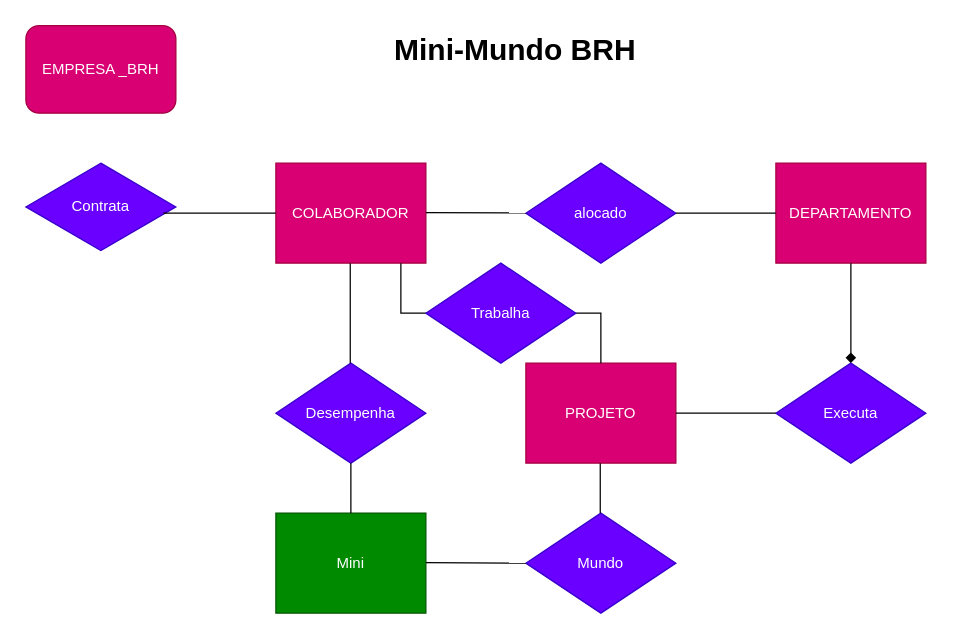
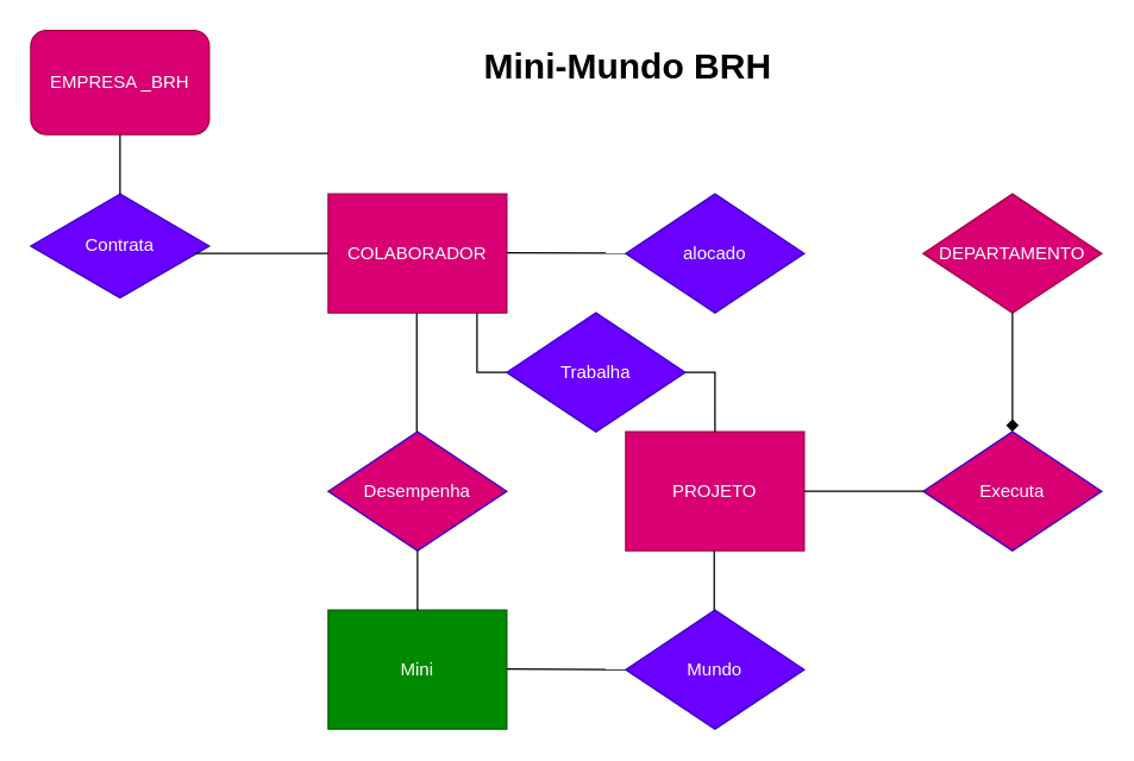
  <mxCell id="0" />
  <mxCell id="1" parent="0" />
  <mxCell id="2" value="EMPRESA _BRH" style="whiteSpace=wrap;html=1;fillColor=#d80073;fontColor=#ffffff;strokeColor=#A50040;rounded=1;" vertex="1" parent="1"><mxGeometry x="20" y="20" width="120" height="70" as="geometry" /></mxCell>
  <mxCell id="3" value="COLABORADOR" style="rounded=0;whiteSpace=wrap;html=1;fillColor=#d80073;fontColor=#ffffff;strokeColor=#A50040;" vertex="1" parent="1"><mxGeometry x="220" y="130" width="120" height="80" as="geometry" /></mxCell>
- <mxCell id="4" value="DEPARTAMENTO" style="rounded=0;whiteSpace=wrap;html=1;fillColor=#d80073;fontColor=#ffffff;strokeColor=#A50040;" vertex="1" parent="1"><mxGeometry x="620" y="130" width="120" height="80" as="geometry" /></mxCell>
+ <mxCell id="4" value="DEPARTAMENTO" style="rhombus;whiteSpace=wrap;html=1;fillColor=#d80073;fontColor=#ffffff;strokeColor=#A50040;" vertex="1" parent="1"><mxGeometry x="620" y="130" width="120" height="80" as="geometry" /></mxCell>
  <mxCell id="5" value="PROJETO" style="rounded=0;whiteSpace=wrap;html=1;fillColor=#d80073;fontColor=#ffffff;strokeColor=#A50040;" vertex="1" parent="1"><mxGeometry x="420" y="290" width="120" height="80" as="geometry" /></mxCell>
  <mxCell id="6" value="Contrata" style="rhombus;whiteSpace=wrap;html=1;fillColor=#6a00ff;fontColor=#ffffff;strokeColor=#3700CC;" vertex="1" parent="1"><mxGeometry x="20" y="130" width="120" height="70" as="geometry" /></mxCell>
  <mxCell id="7" value="alocado" style="rhombus;whiteSpace=wrap;html=1;fillColor=#6a00ff;fontColor=#ffffff;strokeColor=#3700CC;" vertex="1" parent="1"><mxGeometry x="420" y="130" width="120" height="80" as="geometry" /></mxCell>
- <mxCell id="8" value="Executa" style="rhombus;whiteSpace=wrap;html=1;fillColor=#6a00ff;fontColor=#ffffff;strokeColor=#3700CC;" vertex="1" parent="1"><mxGeometry x="620" y="290" width="120" height="80" as="geometry" /></mxCell>
- <mxCell id="9" value="Desempenha" style="rhombus;whiteSpace=wrap;html=1;fillColor=#6a00ff;fontColor=#ffffff;strokeColor=#3700CC;" vertex="1" parent="1"><mxGeometry x="220" y="290" width="120" height="80" as="geometry" /></mxCell>
+ <mxCell id="8" value="Executa" style="rhombus;whiteSpace=wrap;html=1;fillColor=#d80073;fontColor=#ffffff;strokeColor=#3700CC;" vertex="1" parent="1"><mxGeometry x="620" y="290" width="120" height="80" as="geometry" /></mxCell>
+ <mxCell id="9" value="Desempenha" style="rhombus;whiteSpace=wrap;html=1;fillColor=#d80073;fontColor=#ffffff;strokeColor=#3700CC;" vertex="1" parent="1"><mxGeometry x="220" y="290" width="120" height="80" as="geometry" /></mxCell>
  <mxCell id="10" value="Mini" style="rounded=0;whiteSpace=wrap;html=1;fillColor=#008a00;fontColor=#ffffff;strokeColor=#005700;" vertex="1" parent="1"><mxGeometry x="220" y="410" width="120" height="80" as="geometry" /></mxCell>
+ <mxCell id="11" value="" style="endArrow=none;html=1;exitX=0.5;exitY=0;exitDx=0;exitDy=0;" edge="1" parent="1" source="6" target="2"><mxGeometry width="50" height="50" relative="1" as="geometry"><mxPoint x="50" y="130" as="sourcePoint" /><mxPoint x="100" y="80" as="targetPoint" /></mxGeometry></mxCell>
  <mxCell id="12" value="" style="endArrow=none;html=1;entryX=0;entryY=0.5;entryDx=0;entryDy=0;" edge="1" parent="1" target="3"><mxGeometry width="50" height="50" relative="1" as="geometry"><mxPoint x="130" y="170" as="sourcePoint" /><mxPoint x="129.96" y="91.02" as="targetPoint" /></mxGeometry></mxCell>
- <mxCell id="13" value="" style="endArrow=none;html=1;entryX=0;entryY=0.5;entryDx=0;entryDy=0;" edge="1" parent="1" source="7" target="4"><mxGeometry width="50" height="50" relative="1" as="geometry"><mxPoint x="560" y="169.5" as="sourcePoint" /><mxPoint x="650" y="170" as="targetPoint" /></mxGeometry></mxCell>
  <mxCell id="14" value="" style="endArrow=diamond;html=1;exitX=0.5;exitY=1;exitDx=0;exitDy=0;entryX=0.5;entryY=0;entryDx=0;entryDy=0;" edge="1" parent="1" source="4" target="8"><mxGeometry width="50" height="50" relative="1" as="geometry"><mxPoint x="580" y="260" as="sourcePoint" /><mxPoint x="720" y="230" as="targetPoint" /></mxGeometry></mxCell>
  <mxCell id="15" value="" style="endArrow=none;html=1;entryX=0;entryY=0.5;entryDx=0;entryDy=0;" edge="1" parent="1" target="8"><mxGeometry width="50" height="50" relative="1" as="geometry"><mxPoint x="540" y="330" as="sourcePoint" /><mxPoint x="600" y="329.5" as="targetPoint" /></mxGeometry></mxCell>
  <mxCell id="16" value="" style="endArrow=none;html=1;" edge="1" parent="1" target="7"><mxGeometry width="50" height="50" relative="1" as="geometry"><mxPoint x="340" y="169.5" as="sourcePoint" /><mxPoint x="420" y="169.5" as="targetPoint" /></mxGeometry></mxCell>
  <mxCell id="17" value="" style="endArrow=none;html=1;exitX=0.5;exitY=1;exitDx=0;exitDy=0;entryX=0.5;entryY=0;entryDx=0;entryDy=0;" edge="1" parent="1"><mxGeometry width="50" height="50" relative="1" as="geometry"><mxPoint x="279.5" y="210" as="sourcePoint" /><mxPoint x="279.5" y="290" as="targetPoint" /></mxGeometry></mxCell>
  <mxCell id="18" value="" style="endArrow=none;html=1;" edge="1" parent="1"><mxGeometry width="50" height="50" relative="1" as="geometry"><mxPoint x="280" y="370" as="sourcePoint" /><mxPoint x="280" y="410" as="targetPoint" /></mxGeometry></mxCell>
  <mxCell id="19" value="Mundo" style="rhombus;whiteSpace=wrap;html=1;fillColor=#6a00ff;fontColor=#ffffff;strokeColor=#3700CC;" vertex="1" parent="1"><mxGeometry x="420" y="410" width="120" height="80" as="geometry" /></mxCell>
  <mxCell id="20" value="" style="endArrow=none;html=1;" edge="1" parent="1"><mxGeometry width="50" height="50" relative="1" as="geometry"><mxPoint x="479.5" y="370" as="sourcePoint" /><mxPoint x="479.5" y="410" as="targetPoint" /></mxGeometry></mxCell>
  <mxCell id="21" value="" style="endArrow=none;html=1;entryX=0;entryY=0.5;entryDx=0;entryDy=0;" edge="1" parent="1" target="19"><mxGeometry width="50" height="50" relative="1" as="geometry"><mxPoint x="340" y="449.5" as="sourcePoint" /><mxPoint x="420" y="449.5" as="targetPoint" /></mxGeometry></mxCell>
- <mxCell id="22" value="&lt;h1&gt;Mini-Mundo BRH&lt;/h1&gt;" style="text;html=1;strokeColor=none;fillColor=none;spacing=5;spacingTop=-20;whiteSpace=wrap;overflow=hidden;rounded=0;" vertex="1" parent="1"><mxGeometry x="310" y="20" width="210" height="50" as="geometry" /></mxCell>
+ <mxCell id="22" value="&lt;h1&gt;Mini-Mundo BRH&lt;/h1&gt;" style="text;html=1;strokeColor=none;fillColor=none;spacing=5;spacingTop=-20;whiteSpace=wrap;overflow=hidden;rounded=0;" vertex="1" parent="1"><mxGeometry x="320" y="25" width="210" height="50" as="geometry" /></mxCell>
  <mxCell id="23" value="" style="endArrow=none;html=1;rounded=0;" edge="1" parent="1" target="5"><mxGeometry width="50" height="50" relative="1" as="geometry"><mxPoint x="320" y="210" as="sourcePoint" /><mxPoint x="440" y="290" as="targetPoint" /><Array as="points"><mxPoint x="320" y="250" /><mxPoint x="480" y="250" /></Array></mxGeometry></mxCell>
  <mxCell id="24" value="Trabalha" style="rhombus;whiteSpace=wrap;html=1;fillColor=#6a00ff;fontColor=#ffffff;strokeColor=#3700CC;" vertex="1" parent="1"><mxGeometry x="340" y="210" width="120" height="80" as="geometry" /></mxCell>
